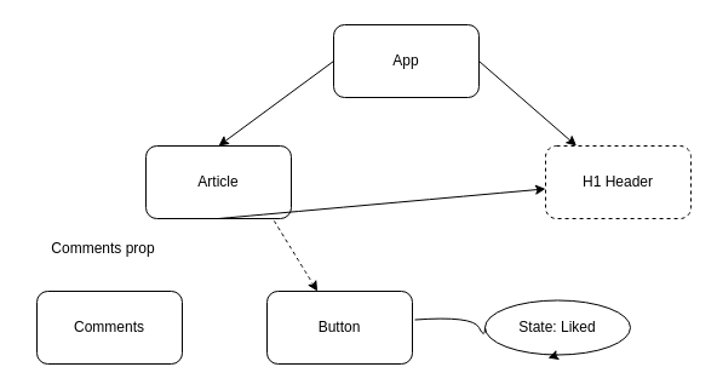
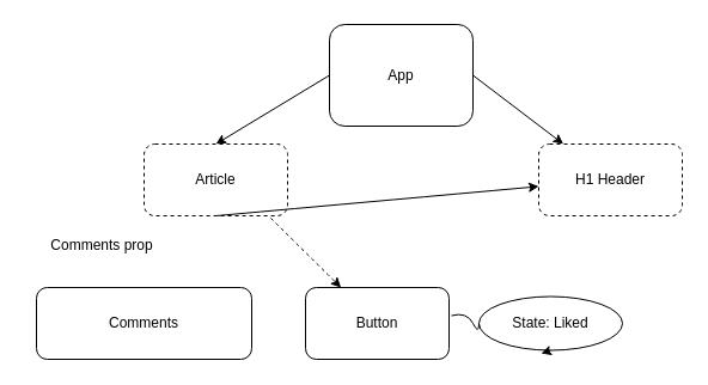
  <mxCell id="0" />
  <mxCell id="1" parent="0" />
  <mxCell id="2" style="edgeStyle=none;html=1;exitX=1;exitY=0.5;exitDx=0;exitDy=0;" parent="1" source="4" target="5" edge="1"><mxGeometry relative="1" as="geometry"><mxPoint x="335" y="130" as="targetPoint" /></mxGeometry></mxCell>
  <mxCell id="3" style="edgeStyle=none;html=1;exitX=0;exitY=0.5;exitDx=0;exitDy=0;entryX=0.5;entryY=0;entryDx=0;entryDy=0;" parent="1" source="4" target="6" edge="1"><mxGeometry relative="1" as="geometry"><mxPoint x="100" y="130" as="targetPoint" /><Array as="points" /></mxGeometry></mxCell>
- <mxCell id="4" value="App" style="rounded=1;whiteSpace=wrap;html=1;" parent="1" vertex="1"><mxGeometry x="275" y="20" width="120" height="60" as="geometry" /></mxCell>
+ <mxCell id="4" value="App" style="rounded=1;whiteSpace=wrap;html=1;" parent="1" vertex="1"><mxGeometry x="275" y="20" width="120" height="85" as="geometry" /></mxCell>
  <mxCell id="5" value="H1 Header" style="rounded=1;whiteSpace=wrap;html=1;dashed=1;" parent="1" vertex="1"><mxGeometry x="450" y="120" width="120" height="60" as="geometry" /></mxCell>
- <mxCell id="6" value="Article" style="rounded=1;whiteSpace=wrap;html=1;" parent="1" vertex="1"><mxGeometry x="120" y="120" width="120" height="60" as="geometry" /></mxCell>
+ <mxCell id="6" value="Article" style="rounded=1;whiteSpace=wrap;html=1;dashed=1;" parent="1" vertex="1"><mxGeometry x="120" y="120" width="120" height="60" as="geometry" /></mxCell>
  <mxCell id="7" value="" style="endArrow=classic;html=1;curved=1;exitX=0.5;exitY=1;exitDx=0;exitDy=0;" parent="1" source="6" target="5" edge="1"><mxGeometry width="50" height="50" relative="1" as="geometry"><mxPoint x="390" y="230" as="sourcePoint" /><mxPoint x="180" y="240" as="targetPoint" /></mxGeometry></mxCell>
- <mxCell id="8" value="Comments" style="rounded=1;whiteSpace=wrap;html=1;" parent="1" vertex="1"><mxGeometry x="30" y="240" width="120" height="60" as="geometry" /></mxCell>
+ <mxCell id="8" value="Comments" style="rounded=1;whiteSpace=wrap;html=1;" parent="1" vertex="1"><mxGeometry x="30" y="240" width="180" height="60" as="geometry" /></mxCell>
  <mxCell id="9" value="" style="endArrow=classic;html=1;curved=1;exitX=0.883;exitY=1.033;exitDx=0;exitDy=0;exitPerimeter=0;dashed=1;" parent="1" source="6" target="10" edge="1"><mxGeometry width="50" height="50" relative="1" as="geometry"><mxPoint x="390" y="230" as="sourcePoint" /><mxPoint x="270" y="240" as="targetPoint" /></mxGeometry></mxCell>
- <mxCell id="10" value="Button" style="rounded=1;whiteSpace=wrap;html=1;" parent="1" vertex="1"><mxGeometry x="220" y="240" width="120" height="60" as="geometry" /></mxCell>
+ <mxCell id="10" value="Button" style="rounded=1;whiteSpace=wrap;html=1;" parent="1" vertex="1"><mxGeometry x="255" y="240" width="120" height="60" as="geometry" /></mxCell>
  <mxCell id="11" value="State: Liked" style="ellipse;whiteSpace=wrap;html=1;" parent="1" vertex="1"><mxGeometry x="400" y="247.5" width="120" height="45" as="geometry" /></mxCell>
  <mxCell id="12" value="" style="endArrow=none;html=1;curved=1;exitX=1.017;exitY=0.392;exitDx=0;exitDy=0;entryX=0;entryY=0.5;entryDx=0;entryDy=0;exitPerimeter=0;" parent="1" source="10" target="11" edge="1"><mxGeometry width="50" height="50" relative="1" as="geometry"><mxPoint x="60" y="147.5" as="sourcePoint" /><mxPoint x="130" y="160" as="targetPoint" /><Array as="points"><mxPoint x="390" y="260" /><mxPoint x="400" y="280" /></Array></mxGeometry></mxCell>
  <mxCell id="13" value="Comments prop" style="text;html=1;strokeColor=none;fillColor=none;align=center;verticalAlign=middle;whiteSpace=wrap;rounded=0;" vertex="1" parent="1"><mxGeometry x="20" y="190" width="130" height="30" as="geometry" /></mxCell>
  <mxCell id="14" style="edgeStyle=none;html=1;exitX=0.5;exitY=1;exitDx=0;exitDy=0;entryX=0.433;entryY=1.059;entryDx=0;entryDy=0;entryPerimeter=0;" edge="1" parent="1" source="11" target="11"><mxGeometry relative="1" as="geometry" /></mxCell>
